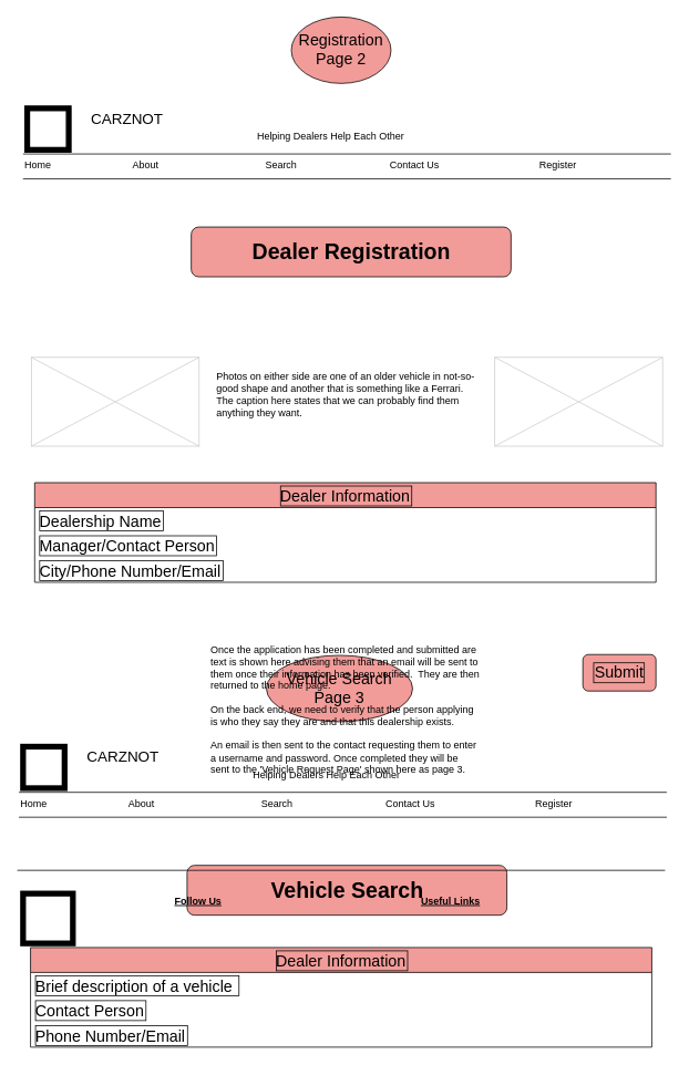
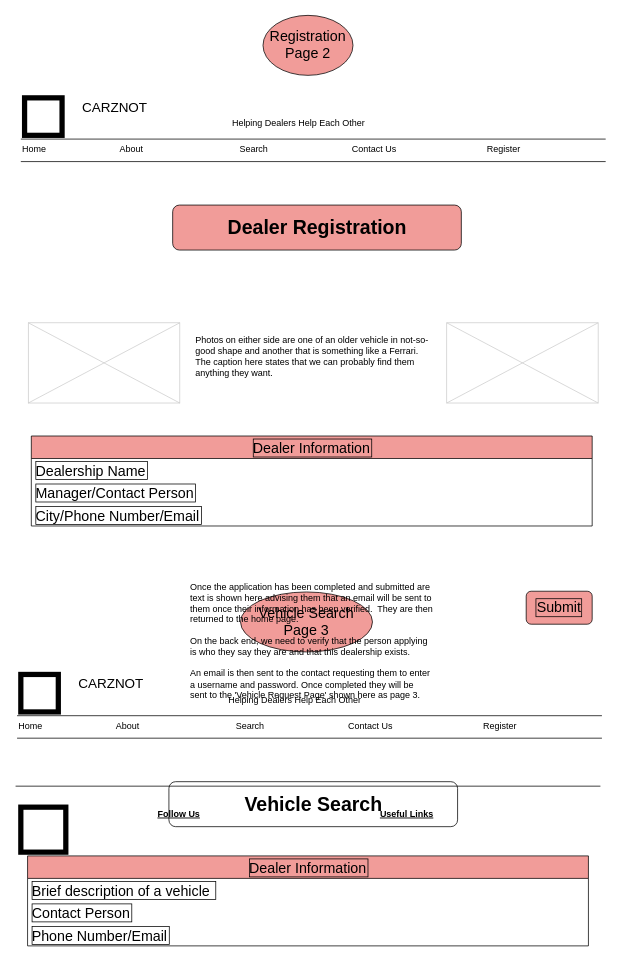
  <mxCell id="0" />
  <mxCell id="1" parent="0" />
  <mxCell id="2" value="CARZNOT" style="text;spacingTop=-5;fontSize=18;fontStyle=0" vertex="1" parent="1"><mxGeometry x="102" y="899" width="230" height="20" as="geometry" /></mxCell>
  <mxCell id="3" value="" style="line;strokeWidth=1" vertex="1" parent="1"><mxGeometry x="22" y="949" width="780" height="10" as="geometry" /></mxCell>
  <mxCell id="4" value="" style="line;strokeWidth=1" vertex="1" parent="1"><mxGeometry x="22" y="979" width="780" height="10" as="geometry" /></mxCell>
  <mxCell id="5" value="Home" style="text;spacingTop=-5;" vertex="1" parent="1"><mxGeometry x="22" y="959" width="30" height="20" as="geometry" /></mxCell>
  <mxCell id="6" value="About" style="text;spacingTop=-5;" vertex="1" parent="1"><mxGeometry x="152" y="959" width="30" height="20" as="geometry" /></mxCell>
  <mxCell id="7" value="Contact Us" style="text;spacingTop=-5;" vertex="1" parent="1"><mxGeometry x="462" y="959" width="30" height="20" as="geometry" /></mxCell>
  <mxCell id="8" value="Search" style="text;spacingTop=-5;" vertex="1" parent="1"><mxGeometry x="312" y="959" width="30" height="20" as="geometry" /></mxCell>
  <mxCell id="9" value="Register" style="text;spacingTop=-5;" vertex="1" parent="1"><mxGeometry x="642" y="959" width="30" height="20" as="geometry" /></mxCell>
  <mxCell id="10" value="Helping Dealers Help Each Other" style="text;spacingTop=-5;" vertex="1" parent="1"><mxGeometry x="302" y="924" width="30" height="20" as="geometry" /></mxCell>
  <mxCell id="11" value="" style="whiteSpace=wrap;html=1;aspect=fixed;strokeWidth=7;" vertex="1" parent="1"><mxGeometry x="27" y="899" width="50" height="50" as="geometry" /></mxCell>
  <mxCell id="12" value="&lt;font style=&quot;font-size: 19px;&quot;&gt;Vehicle Search&lt;br&gt;Page 3&lt;/font&gt;" style="ellipse;whiteSpace=wrap;html=1;fillColor=#F19C99;" vertex="1" parent="1"><mxGeometry x="320" y="789" width="176" height="80" as="geometry" /></mxCell>
- <mxCell id="13" value="Vehicle Search" style="rounded=1;whiteSpace=wrap;html=1;fontSize=26;fillColor=#F19C99;fontStyle=1" vertex="1" parent="1"><mxGeometry x="224.5" y="1042" width="385" height="60" as="geometry" /></mxCell>
+ <mxCell id="13" value="Vehicle Search" style="rounded=1;whiteSpace=wrap;html=1;fontSize=26;fillColor=#ffffff;fontStyle=1;" vertex="1" parent="1"><mxGeometry x="224.5" y="1042" width="385" height="60" as="geometry" /></mxCell>
  <mxCell id="14" value="Dealer Information" style="swimlane;fontStyle=0;childLayout=stackLayout;horizontal=1;startSize=30;horizontalStack=0;resizeParent=1;resizeParentMax=0;resizeLast=0;collapsible=1;marginBottom=0;labelBorderColor=default;fontSize=19;fillColor=#F19C99;" vertex="1" parent="1"><mxGeometry x="36" y="1141" width="748" height="120" as="geometry" /></mxCell>
  <mxCell id="15" value="Brief description of a vehicle " style="text;strokeColor=none;fillColor=none;align=left;verticalAlign=middle;spacingLeft=4;spacingRight=4;overflow=hidden;points=[[0,0.5],[1,0.5]];portConstraint=eastwest;rotatable=0;labelBorderColor=default;fontSize=19;" vertex="1" parent="14"><mxGeometry y="30" width="748" height="30" as="geometry" /></mxCell>
  <mxCell id="16" value="Contact Person" style="text;strokeColor=none;fillColor=none;align=left;verticalAlign=middle;spacingLeft=4;spacingRight=4;overflow=hidden;points=[[0,0.5],[1,0.5]];portConstraint=eastwest;rotatable=0;labelBorderColor=default;fontSize=19;" vertex="1" parent="14"><mxGeometry y="60" width="748" height="30" as="geometry" /></mxCell>
  <mxCell id="17" value="Phone Number/Email" style="text;strokeColor=none;fillColor=none;align=left;verticalAlign=middle;spacingLeft=4;spacingRight=4;overflow=hidden;points=[[0,0.5],[1,0.5]];portConstraint=eastwest;rotatable=0;labelBorderColor=default;fontSize=19;" vertex="1" parent="14"><mxGeometry y="90" width="748" height="30" as="geometry" /></mxCell>
  <mxCell id="18" value="CARZNOT" style="text;spacingTop=-5;fontSize=18;fontStyle=0" vertex="1" parent="1"><mxGeometry x="107" y="130" width="230" height="20" as="geometry" /></mxCell>
  <mxCell id="19" value="" style="line;strokeWidth=1" vertex="1" parent="1"><mxGeometry x="27" y="180" width="780" height="10" as="geometry" /></mxCell>
  <mxCell id="20" value="" style="line;strokeWidth=1" vertex="1" parent="1"><mxGeometry x="27" y="210" width="780" height="10" as="geometry" /></mxCell>
  <mxCell id="21" value="Home" style="text;spacingTop=-5;" vertex="1" parent="1"><mxGeometry x="27" y="190" width="30" height="20" as="geometry" /></mxCell>
  <mxCell id="22" value="About" style="text;spacingTop=-5;" vertex="1" parent="1"><mxGeometry x="157" y="190" width="30" height="20" as="geometry" /></mxCell>
  <mxCell id="23" value="Contact Us" style="text;spacingTop=-5;" vertex="1" parent="1"><mxGeometry x="467" y="190" width="30" height="20" as="geometry" /></mxCell>
  <mxCell id="24" value="Search" style="text;spacingTop=-5;" vertex="1" parent="1"><mxGeometry x="317" y="190" width="30" height="20" as="geometry" /></mxCell>
  <mxCell id="25" value="" style="verticalLabelPosition=bottom;verticalAlign=top;strokeWidth=1;shape=mxgraph.mockup.graphics.iconGrid;strokeColor=#CCCCCC;gridSize=1,1;" vertex="1" parent="1"><mxGeometry x="37" y="430" width="202" height="107" as="geometry" /></mxCell>
  <mxCell id="26" value="Photos on either side are one of an older vehicle in not-so-good shape and another that is something like a Ferrari.  The caption here states that we can probably find them anything they want." style="text;spacingTop=-5;whiteSpace=wrap;align=left" vertex="1" parent="1"><mxGeometry x="258" y="445" width="322" height="70" as="geometry" /></mxCell>
  <mxCell id="27" value="Register" style="text;spacingTop=-5;" vertex="1" parent="1"><mxGeometry x="647" y="190" width="30" height="20" as="geometry" /></mxCell>
  <mxCell id="28" value="Helping Dealers Help Each Other" style="text;spacingTop=-5;" vertex="1" parent="1"><mxGeometry x="307" y="155" width="30" height="20" as="geometry" /></mxCell>
  <mxCell id="29" value="" style="line;strokeWidth=1" vertex="1" parent="1"><mxGeometry x="20" y="1043" width="780" height="10" as="geometry" /></mxCell>
  <mxCell id="30" value="Logo" style="text;spacingTop=-5;align=center" vertex="1" parent="1"><mxGeometry x="37" y="1086" width="40" height="40" as="geometry" /></mxCell>
  <mxCell id="31" value="Follow Us" style="text;spacingTop=-5;align=center;fontStyle=5" vertex="1" parent="1"><mxGeometry x="218" y="1076" width="40" height="30" as="geometry" /></mxCell>
  <mxCell id="32" value="" style="whiteSpace=wrap;html=1;aspect=fixed;strokeWidth=7;" vertex="1" parent="1"><mxGeometry x="27" y="1076" width="60" height="60" as="geometry" /></mxCell>
  <mxCell id="33" value="" style="whiteSpace=wrap;html=1;aspect=fixed;strokeWidth=7;" vertex="1" parent="1"><mxGeometry x="32" y="130" width="50" height="50" as="geometry" /></mxCell>
  <mxCell id="34" value="Useful Links" style="text;spacingTop=-5;align=center;fontStyle=5" vertex="1" parent="1"><mxGeometry x="522" y="1076" width="40" height="30" as="geometry" /></mxCell>
  <mxCell id="35" value="&lt;font style=&quot;font-size: 19px;&quot;&gt;Registration&lt;br&gt;Page 2&lt;/font&gt;" style="ellipse;whiteSpace=wrap;html=1;fillColor=#F19C99;" vertex="1" parent="1"><mxGeometry x="350" y="20" width="120" height="80" as="geometry" /></mxCell>
  <mxCell id="36" value="Dealer Registration" style="rounded=1;whiteSpace=wrap;html=1;fontSize=26;fillColor=#F19C99;fontStyle=1" vertex="1" parent="1"><mxGeometry x="229.5" y="273" width="385" height="60" as="geometry" /></mxCell>
  <mxCell id="37" value="" style="verticalLabelPosition=bottom;verticalAlign=top;strokeWidth=1;shape=mxgraph.mockup.graphics.iconGrid;strokeColor=#CCCCCC;gridSize=1,1;" vertex="1" parent="1"><mxGeometry x="595" y="430" width="202" height="107" as="geometry" /></mxCell>
  <mxCell id="38" value="Dealer Information" style="swimlane;fontStyle=0;childLayout=stackLayout;horizontal=1;startSize=30;horizontalStack=0;resizeParent=1;resizeParentMax=0;resizeLast=0;collapsible=1;marginBottom=0;labelBorderColor=default;fontSize=19;fillColor=#F19C99;" vertex="1" parent="1"><mxGeometry x="41" y="581" width="748" height="120" as="geometry" /></mxCell>
  <mxCell id="39" value="Dealership Name" style="text;strokeColor=none;fillColor=none;align=left;verticalAlign=middle;spacingLeft=4;spacingRight=4;overflow=hidden;points=[[0,0.5],[1,0.5]];portConstraint=eastwest;rotatable=0;labelBorderColor=default;fontSize=19;" vertex="1" parent="38"><mxGeometry y="30" width="748" height="30" as="geometry" /></mxCell>
  <mxCell id="40" value="Manager/Contact Person" style="text;strokeColor=none;fillColor=none;align=left;verticalAlign=middle;spacingLeft=4;spacingRight=4;overflow=hidden;points=[[0,0.5],[1,0.5]];portConstraint=eastwest;rotatable=0;labelBorderColor=default;fontSize=19;" vertex="1" parent="38"><mxGeometry y="60" width="748" height="30" as="geometry" /></mxCell>
  <mxCell id="41" value="City/Phone Number/Email" style="text;strokeColor=none;fillColor=none;align=left;verticalAlign=middle;spacingLeft=4;spacingRight=4;overflow=hidden;points=[[0,0.5],[1,0.5]];portConstraint=eastwest;rotatable=0;labelBorderColor=default;fontSize=19;" vertex="1" parent="38"><mxGeometry y="90" width="748" height="30" as="geometry" /></mxCell>
  <mxCell id="42" value="Once the application has been completed and submitted are text is shown here advising them that an email will be sent to them once their information has been verified.  They are then returned to the home page.&#10;&#10;On the back end, we need to verify that the person applying is who they say they are and that this dealership exists.&#10;&#10;An email is then sent to the contact requesting them to enter a username and password. Once completed they will be sent to the 'Vehicle Request Page' shown here as page 3.&#10;&#10;" style="text;spacingTop=-5;whiteSpace=wrap;align=left" vertex="1" parent="1"><mxGeometry x="251" y="774" width="326" height="159" as="geometry" /></mxCell>
  <mxCell id="43" value="Submit" style="rounded=1;whiteSpace=wrap;html=1;labelBorderColor=default;fontSize=19;fillColor=#F19C99;" vertex="1" parent="1"><mxGeometry x="701" y="788" width="88" height="44" as="geometry" /></mxCell>
